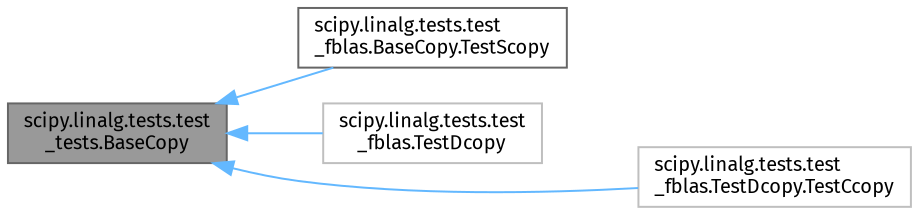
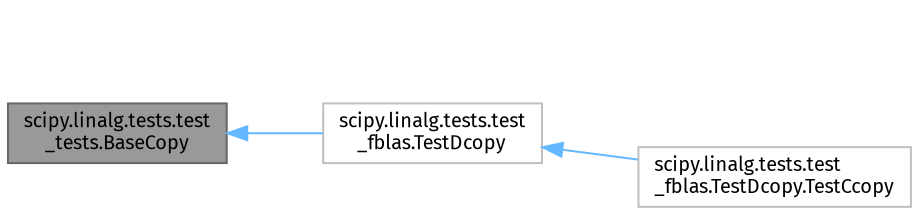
  digraph {
    fontname="Fira Sans"
    rankdir=LR
    node [color=gray40 fillcolor=white fontname="Fira Sans" fontsize=10 shape=box style=filled]
    edge [color=steelblue1 dir=back fontname="Fira Sans" fontsize=10 labelfontname=Helvetica labelfontsize=10 style=solid]
    n1 [fillcolor=grey60 fontcolor=black height=0.2 label="scipy.linalg.tests.test\l_tests.BaseCopy" width=0.4]
-   n2 [height=0.2 label="scipy.linalg.tests.test\l_fblas.BaseCopy.TestScopy" width=0.4]
    n3 [color=grey75 height=0.2 label="scipy.linalg.tests.test\l_fblas.TestDcopy" width=0.4]
    n4 [color=grey75 height=0.2 label="scipy.linalg.tests.test\l_fblas.TestDcopy.TestCcopy" width=0.4]
-   n1 -> n2
    n1 -> n3
-   n1 -> n4
+   n3 -> n4
  }
